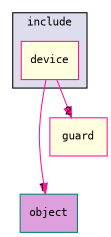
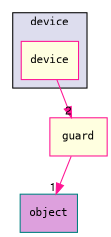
  digraph {
    compound=true
    fontname="DejaVu Sans Mono"
    node [color=deeppink fillcolor=lightyellow fontname="DejaVu Sans Mono" fontsize=10 shape=box style=filled]
    edge [color=deeppink fontname="DejaVu Sans Mono" labeldistance=1.5 labelfontname=FreeSans labelfontsize=10 style=solid]
    n1 [label=device pencolor=black]
    n2 [color=teal fillcolor=plum label=object]
    n3 [label=guard]
    subgraph cluster_1 {
      bgcolor="#ddddee"
      fontsize=10
-     label=include
+     label=device
      pencolor=black
      n1
    }
-   n1 -> n2 [headlabel=1]
+   n3 -> n2 [headlabel=1]
    n1 -> n3 [headlabel=2]
  }
